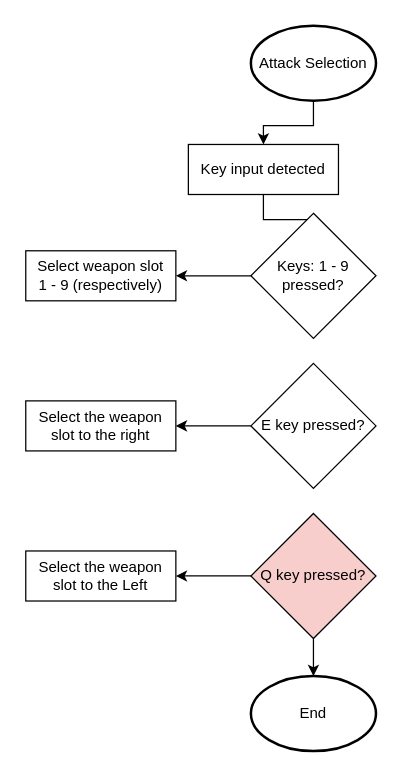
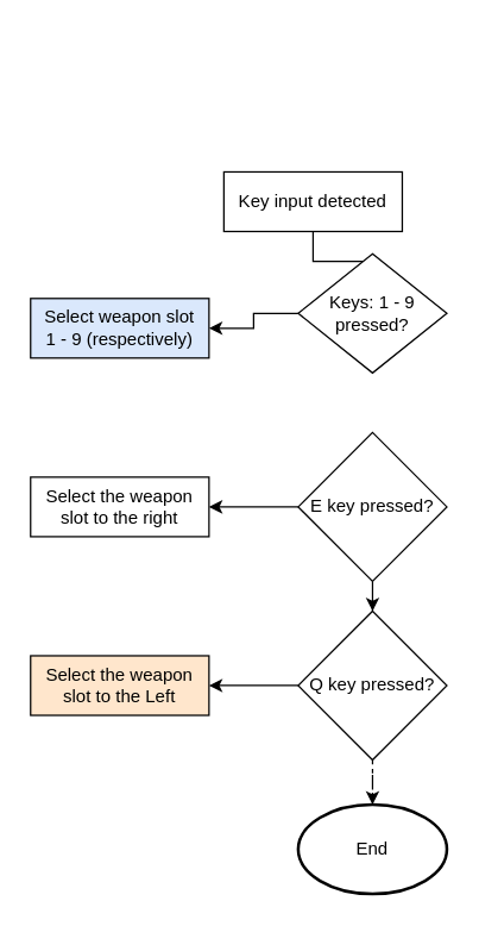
  <mxCell id="0" />
  <mxCell id="1" parent="0" />
- <mxCell id="2" value="" style="edgeStyle=orthogonalEdgeStyle;rounded=0;orthogonalLoop=1;jettySize=auto;html=1;" edge="1" parent="1" source="3" target="5"><mxGeometry relative="1" as="geometry" /></mxCell>
- <mxCell id="3" value="Attack Selection" style="strokeWidth=2;html=1;shape=mxgraph.flowchart.start_1;whiteSpace=wrap;" vertex="1" parent="1"><mxGeometry x="200" y="20" width="100" height="60" as="geometry" /></mxCell>
  <mxCell id="4" value="" style="edgeStyle=orthogonalEdgeStyle;rounded=0;orthogonalLoop=1;jettySize=auto;html=1;" edge="1" parent="1" source="5" target="7"><mxGeometry relative="1" as="geometry" /></mxCell>
  <mxCell id="5" value="Key input detected" style="rounded=0;whiteSpace=wrap;html=1;" vertex="1" parent="1"><mxGeometry x="150" y="115" width="120" height="40" as="geometry" /></mxCell>
  <mxCell id="6" value="" style="edgeStyle=orthogonalEdgeStyle;rounded=0;orthogonalLoop=1;jettySize=auto;html=1;" edge="1" parent="1" source="7" target="8"><mxGeometry relative="1" as="geometry" /></mxCell>
- <mxCell id="7" value="Keys: 1 - 9 pressed?" style="rhombus;whiteSpace=wrap;html=1;" vertex="1" parent="1"><mxGeometry x="200" y="170" width="100" height="100" as="geometry" /></mxCell>
- <mxCell id="8" value="Select weapon slot &lt;br&gt;1 - 9 (respectively)" style="rounded=0;whiteSpace=wrap;html=1;" vertex="1" parent="1"><mxGeometry x="20" y="200" width="120" height="40" as="geometry" /></mxCell>
+ <mxCell id="7" value="Keys: 1 - 9 pressed?" style="rhombus;whiteSpace=wrap;html=1;" vertex="1" parent="1"><mxGeometry x="200" y="170" width="100" height="80" as="geometry" /></mxCell>
+ <mxCell id="8" value="Select weapon slot &lt;br&gt;1 - 9 (respectively)" style="rounded=0;whiteSpace=wrap;html=1;fillColor=#dae8fc;" vertex="1" parent="1"><mxGeometry x="20" y="200" width="120" height="40" as="geometry" /></mxCell>
  <mxCell id="9" value="" style="edgeStyle=orthogonalEdgeStyle;rounded=0;orthogonalLoop=1;jettySize=auto;html=1;" edge="1" parent="1" source="11" target="12"><mxGeometry relative="1" as="geometry" /></mxCell>
+ <mxCell id="10" value="" style="edgeStyle=orthogonalEdgeStyle;rounded=0;orthogonalLoop=1;jettySize=auto;html=1;" edge="1" parent="1" source="11" target="15"><mxGeometry relative="1" as="geometry" /></mxCell>
  <mxCell id="11" value="E key pressed?" style="rhombus;whiteSpace=wrap;html=1;" vertex="1" parent="1"><mxGeometry x="200" y="290" width="100" height="100" as="geometry" /></mxCell>
  <mxCell id="12" value="Select the weapon slot to the right" style="rounded=0;whiteSpace=wrap;html=1;" vertex="1" parent="1"><mxGeometry x="20" y="320" width="120" height="40" as="geometry" /></mxCell>
  <mxCell id="13" value="" style="edgeStyle=orthogonalEdgeStyle;rounded=0;orthogonalLoop=1;jettySize=auto;html=1;" edge="1" parent="1" source="15" target="16"><mxGeometry relative="1" as="geometry" /></mxCell>
- <mxCell id="14" value="" style="edgeStyle=orthogonalEdgeStyle;rounded=0;orthogonalLoop=1;jettySize=auto;html=1;" edge="1" parent="1" source="15" target="17"><mxGeometry relative="1" as="geometry" /></mxCell>
- <mxCell id="15" value="Q key pressed?" style="rhombus;whiteSpace=wrap;html=1;fillColor=#f8cecc;" vertex="1" parent="1"><mxGeometry x="200" y="410" width="100" height="100" as="geometry" /></mxCell>
- <mxCell id="16" value="Select the weapon slot to the Left" style="rounded=0;whiteSpace=wrap;html=1;" vertex="1" parent="1"><mxGeometry x="20" y="440" width="120" height="40" as="geometry" /></mxCell>
+ <mxCell id="14" value="" style="edgeStyle=orthogonalEdgeStyle;rounded=0;orthogonalLoop=1;jettySize=auto;html=1;dashed=1;" edge="1" parent="1" source="15" target="17"><mxGeometry relative="1" as="geometry" /></mxCell>
+ <mxCell id="15" value="Q key pressed?" style="rhombus;whiteSpace=wrap;html=1;" vertex="1" parent="1"><mxGeometry x="200" y="410" width="100" height="100" as="geometry" /></mxCell>
+ <mxCell id="16" value="Select the weapon slot to the Left" style="rounded=0;whiteSpace=wrap;html=1;fillColor=#ffe6cc;" vertex="1" parent="1"><mxGeometry x="20" y="440" width="120" height="40" as="geometry" /></mxCell>
  <mxCell id="17" value="End" style="strokeWidth=2;html=1;shape=mxgraph.flowchart.start_1;whiteSpace=wrap;" vertex="1" parent="1"><mxGeometry x="200" y="540" width="100" height="60" as="geometry" /></mxCell>
